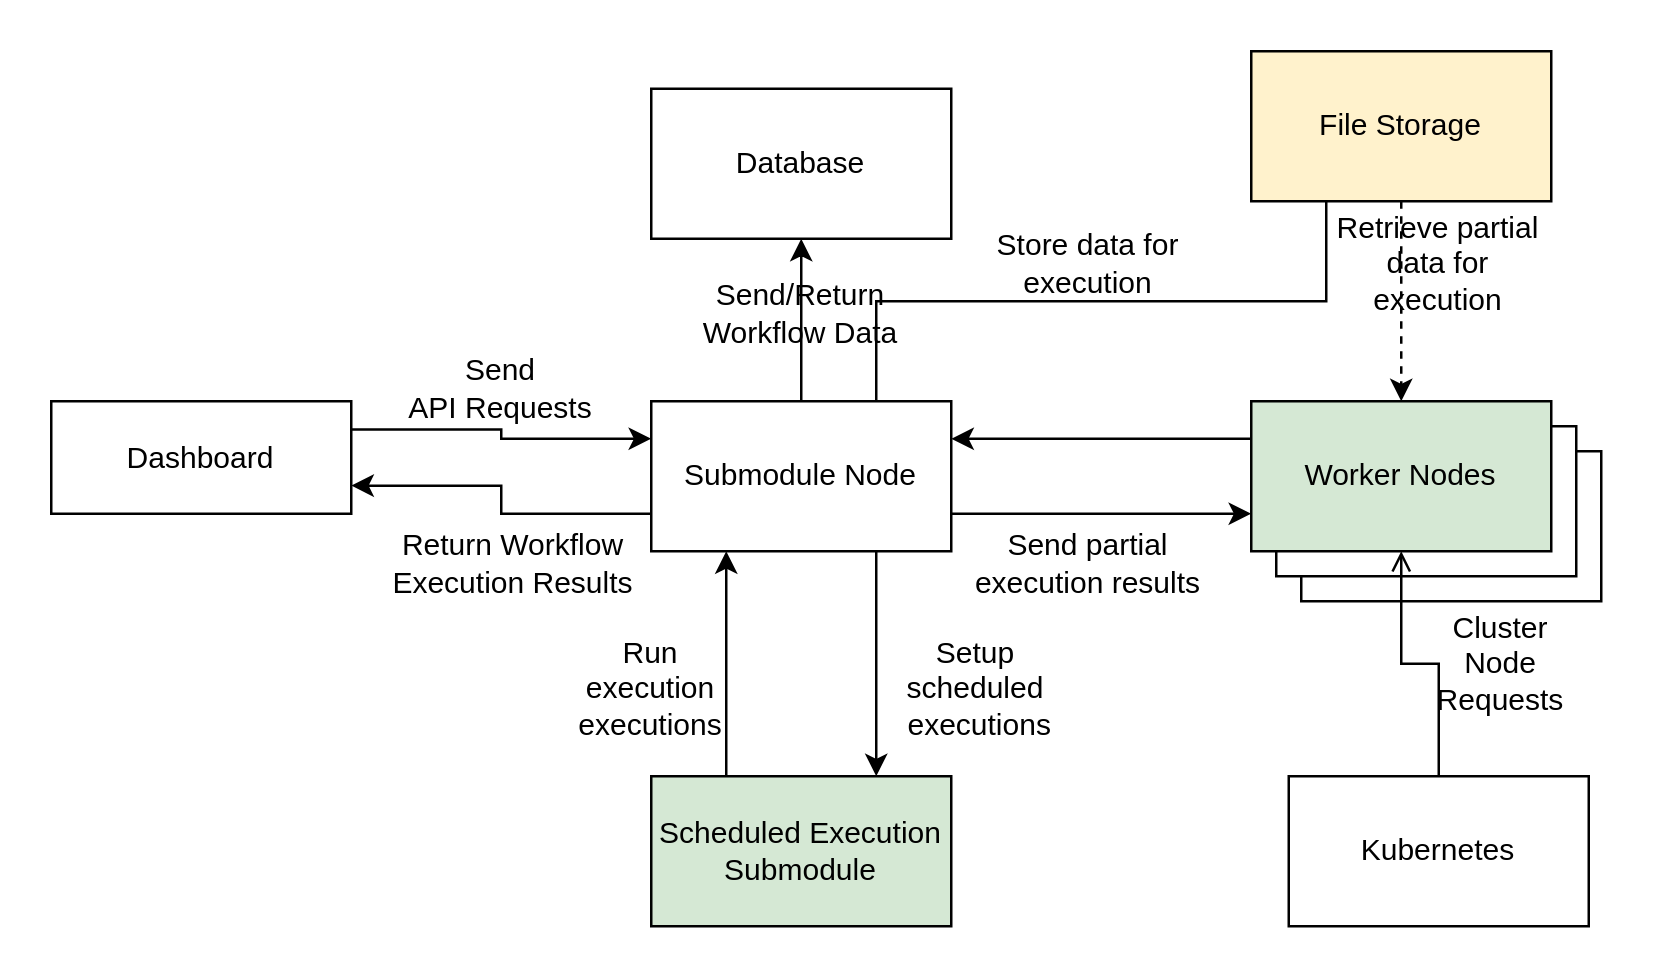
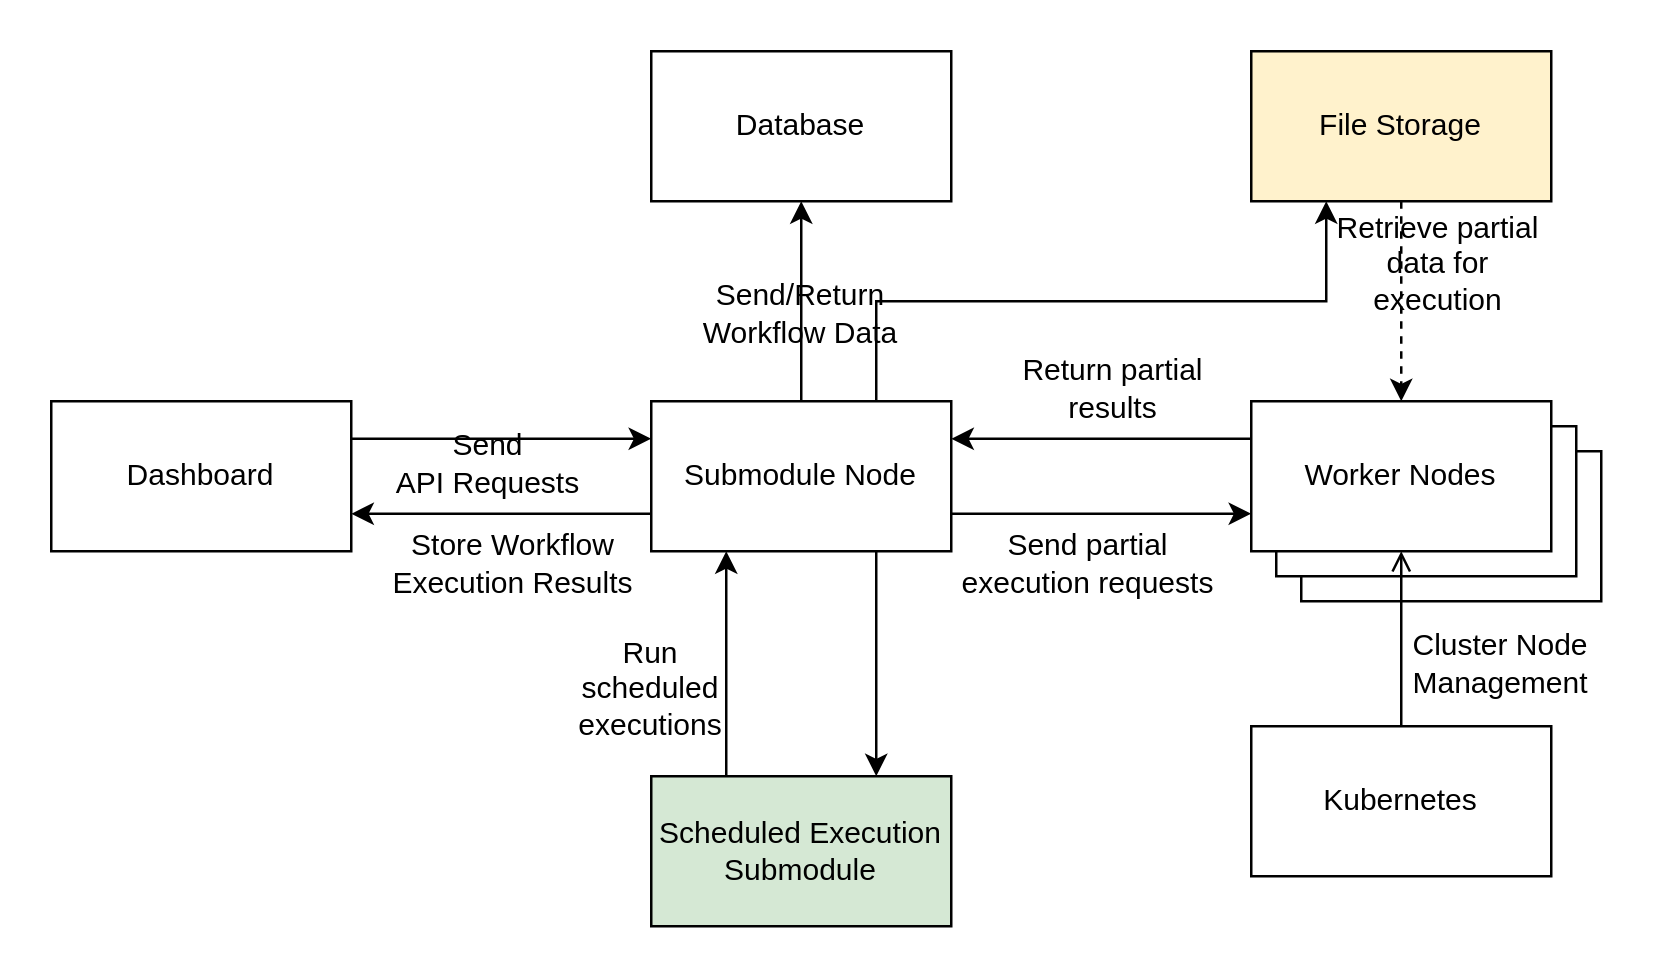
  <mxCell id="0" />
  <mxCell id="1" parent="0" />
  <mxCell id="2" style="edgeStyle=orthogonalEdgeStyle;rounded=0;orthogonalLoop=1;jettySize=auto;html=1;exitX=1;exitY=0.25;exitDx=0;exitDy=0;entryX=0;entryY=0.25;entryDx=0;entryDy=0;" edge="1" parent="1" source="3" target="9"><mxGeometry relative="1" as="geometry" /></mxCell>
- <mxCell id="3" value="Dashboard" style="rounded=0;whiteSpace=wrap;html=1;" vertex="1" parent="1"><mxGeometry x="20" y="160" width="120" height="45" as="geometry" /></mxCell>
+ <mxCell id="3" value="Dashboard" style="rounded=0;whiteSpace=wrap;html=1;" vertex="1" parent="1"><mxGeometry x="20" y="160" width="120" height="60" as="geometry" /></mxCell>
  <mxCell id="4" style="edgeStyle=orthogonalEdgeStyle;rounded=0;orthogonalLoop=1;jettySize=auto;html=1;exitX=0.5;exitY=0;exitDx=0;exitDy=0;entryX=0.5;entryY=1;entryDx=0;entryDy=0;" edge="1" parent="1" source="9" target="10"><mxGeometry relative="1" as="geometry" /></mxCell>
  <mxCell id="5" style="edgeStyle=orthogonalEdgeStyle;rounded=0;orthogonalLoop=1;jettySize=auto;html=1;exitX=1;exitY=0.75;exitDx=0;exitDy=0;entryX=0;entryY=0.75;entryDx=0;entryDy=0;" edge="1" parent="1" source="9" target="18"><mxGeometry relative="1" as="geometry" /></mxCell>
- <mxCell id="6" style="edgeStyle=orthogonalEdgeStyle;rounded=0;orthogonalLoop=1;jettySize=auto;html=1;exitX=0.75;exitY=0;exitDx=0;exitDy=0;entryX=0.25;entryY=1;entryDx=0;entryDy=0;endArrow=none;" edge="1" parent="1" source="9" target="12"><mxGeometry relative="1" as="geometry" /></mxCell>
+ <mxCell id="6" style="edgeStyle=orthogonalEdgeStyle;rounded=0;orthogonalLoop=1;jettySize=auto;html=1;exitX=0.75;exitY=0;exitDx=0;exitDy=0;entryX=0.25;entryY=1;entryDx=0;entryDy=0;" edge="1" parent="1" source="9" target="12"><mxGeometry relative="1" as="geometry" /></mxCell>
  <mxCell id="7" style="edgeStyle=orthogonalEdgeStyle;rounded=0;orthogonalLoop=1;jettySize=auto;html=1;exitX=0;exitY=0.75;exitDx=0;exitDy=0;entryX=1;entryY=0.75;entryDx=0;entryDy=0;" edge="1" parent="1" source="9" target="3"><mxGeometry relative="1" as="geometry" /></mxCell>
  <mxCell id="8" style="edgeStyle=orthogonalEdgeStyle;rounded=0;orthogonalLoop=1;jettySize=auto;html=1;exitX=0.75;exitY=1;exitDx=0;exitDy=0;entryX=0.75;entryY=0;entryDx=0;entryDy=0;" edge="1" parent="1" source="9" target="14"><mxGeometry relative="1" as="geometry" /></mxCell>
  <mxCell id="9" value="Submodule Node" style="rounded=0;whiteSpace=wrap;html=1;" vertex="1" parent="1"><mxGeometry x="260" y="160" width="120" height="60" as="geometry" /></mxCell>
- <mxCell id="10" value="Database" style="rounded=0;whiteSpace=wrap;html=1;" vertex="1" parent="1"><mxGeometry x="260" y="35" width="120" height="60" as="geometry" /></mxCell>
+ <mxCell id="10" value="Database" style="rounded=0;whiteSpace=wrap;html=1;" vertex="1" parent="1"><mxGeometry x="260" y="20" width="120" height="60" as="geometry" /></mxCell>
  <mxCell id="11" style="edgeStyle=orthogonalEdgeStyle;rounded=0;orthogonalLoop=1;jettySize=auto;html=1;exitX=0.5;exitY=1;exitDx=0;exitDy=0;entryX=0.5;entryY=0;entryDx=0;entryDy=0;dashed=1;" edge="1" parent="1" source="12" target="18"><mxGeometry relative="1" as="geometry" /></mxCell>
  <mxCell id="12" value="File Storage" style="rounded=0;whiteSpace=wrap;html=1;fillColor=#fff2cc;" vertex="1" parent="1"><mxGeometry x="500" y="20" width="120" height="60" as="geometry" /></mxCell>
  <mxCell id="13" style="edgeStyle=orthogonalEdgeStyle;rounded=0;orthogonalLoop=1;jettySize=auto;html=1;exitX=0.25;exitY=0;exitDx=0;exitDy=0;entryX=0.25;entryY=1;entryDx=0;entryDy=0;" edge="1" parent="1" source="14" target="9"><mxGeometry relative="1" as="geometry" /></mxCell>
  <mxCell id="14" value="Scheduled Execution Submodule" style="rounded=0;whiteSpace=wrap;html=1;fillColor=#d5e8d4;" vertex="1" parent="1"><mxGeometry x="260" y="310" width="120" height="60" as="geometry" /></mxCell>
  <mxCell id="15" value="" style="group" vertex="1" connectable="0" parent="1"><mxGeometry x="500" y="160" width="140" height="80" as="geometry" /></mxCell>
  <mxCell id="16" value="" style="rounded=0;whiteSpace=wrap;html=1;" vertex="1" parent="15"><mxGeometry x="20" y="20" width="120" height="60" as="geometry" /></mxCell>
  <mxCell id="17" value="" style="rounded=0;whiteSpace=wrap;html=1;" vertex="1" parent="15"><mxGeometry x="10" y="10" width="120" height="60" as="geometry" /></mxCell>
- <mxCell id="18" value="Worker Nodes" style="rounded=0;whiteSpace=wrap;html=1;fillColor=#d5e8d4;" vertex="1" parent="15"><mxGeometry width="120" height="60" as="geometry" /></mxCell>
+ <mxCell id="18" value="Worker Nodes" style="rounded=0;whiteSpace=wrap;html=1;" vertex="1" parent="15"><mxGeometry width="120" height="60" as="geometry" /></mxCell>
  <mxCell id="19" style="edgeStyle=orthogonalEdgeStyle;rounded=0;orthogonalLoop=1;jettySize=auto;html=1;exitX=0;exitY=0.25;exitDx=0;exitDy=0;entryX=1;entryY=0.25;entryDx=0;entryDy=0;" edge="1" parent="1" source="18" target="9"><mxGeometry relative="1" as="geometry" /></mxCell>
- <mxCell id="20" value="Send &lt;br&gt;API Requests" style="text;html=1;strokeColor=none;fillColor=none;align=center;verticalAlign=middle;whiteSpace=wrap;rounded=0;" vertex="1" parent="1"><mxGeometry x="160" y="140" width="80" height="30" as="geometry" /></mxCell>
- <mxCell id="21" value="Return Workflow &lt;br&gt;Execution Results" style="text;html=1;strokeColor=none;fillColor=none;align=center;verticalAlign=middle;whiteSpace=wrap;rounded=0;" vertex="1" parent="1"><mxGeometry x="150" y="210" width="110" height="30" as="geometry" /></mxCell>
+ <mxCell id="20" value="Send &lt;br&gt;API Requests" style="text;html=1;strokeColor=none;fillColor=none;align=center;verticalAlign=middle;whiteSpace=wrap;rounded=0;" vertex="1" parent="1"><mxGeometry x="155" y="170" width="80" height="30" as="geometry" /></mxCell>
+ <mxCell id="21" value="Store Workflow &lt;br&gt;Execution Results" style="text;html=1;strokeColor=none;fillColor=none;align=center;verticalAlign=middle;whiteSpace=wrap;rounded=0;" vertex="1" parent="1"><mxGeometry x="150" y="210" width="110" height="30" as="geometry" /></mxCell>
  <mxCell id="22" value="Send/Return Workflow Data" style="text;html=1;strokeColor=none;fillColor=none;align=center;verticalAlign=middle;whiteSpace=wrap;rounded=0;" vertex="1" parent="1"><mxGeometry x="280" y="110" width="80" height="30" as="geometry" /></mxCell>
  <mxCell id="23" style="edgeStyle=orthogonalEdgeStyle;rounded=0;orthogonalLoop=1;jettySize=auto;html=1;exitX=0.5;exitY=1;exitDx=0;exitDy=0;" edge="1" parent="1" source="22" target="22"><mxGeometry relative="1" as="geometry" /></mxCell>
- <mxCell id="24" value="Setup scheduled&lt;br&gt;&amp;nbsp;executions" style="text;html=1;strokeColor=none;fillColor=none;align=center;verticalAlign=middle;whiteSpace=wrap;rounded=0;" vertex="1" parent="1"><mxGeometry x="360" y="260" width="60" height="30" as="geometry" /></mxCell>
- <mxCell id="25" value="Run execution executions" style="text;html=1;strokeColor=none;fillColor=none;align=center;verticalAlign=middle;whiteSpace=wrap;rounded=0;" vertex="1" parent="1"><mxGeometry x="230" y="260" width="60" height="30" as="geometry" /></mxCell>
- <mxCell id="27" value="Send partial execution results" style="text;html=1;strokeColor=none;fillColor=none;align=center;verticalAlign=middle;whiteSpace=wrap;rounded=0;" vertex="1" parent="1"><mxGeometry x="380" y="210" width="110" height="30" as="geometry" /></mxCell>
- <mxCell id="28" value="Store data for execution" style="text;html=1;strokeColor=none;fillColor=none;align=center;verticalAlign=middle;whiteSpace=wrap;rounded=0;" vertex="1" parent="1"><mxGeometry x="390" y="90" width="90" height="30" as="geometry" /></mxCell>
+ <mxCell id="25" value="Run scheduled executions" style="text;html=1;strokeColor=none;fillColor=none;align=center;verticalAlign=middle;whiteSpace=wrap;rounded=0;" vertex="1" parent="1"><mxGeometry x="230" y="260" width="60" height="30" as="geometry" /></mxCell>
+ <mxCell id="26" value="Return partial results" style="text;html=1;strokeColor=none;fillColor=none;align=center;verticalAlign=middle;whiteSpace=wrap;rounded=0;" vertex="1" parent="1"><mxGeometry x="400" y="140" width="90" height="30" as="geometry" /></mxCell>
+ <mxCell id="27" value="Send partial execution requests" style="text;html=1;strokeColor=none;fillColor=none;align=center;verticalAlign=middle;whiteSpace=wrap;rounded=0;" vertex="1" parent="1"><mxGeometry x="380" y="210" width="110" height="30" as="geometry" /></mxCell>
  <mxCell id="29" value="Retrieve partial data for execution" style="text;html=1;strokeColor=none;fillColor=none;align=center;verticalAlign=middle;whiteSpace=wrap;rounded=0;" vertex="1" parent="1"><mxGeometry x="530" y="90" width="90" height="30" as="geometry" /></mxCell>
  <mxCell id="30" style="edgeStyle=orthogonalEdgeStyle;rounded=0;orthogonalLoop=1;jettySize=auto;html=1;exitX=0.5;exitY=0;exitDx=0;exitDy=0;entryX=0.5;entryY=1;entryDx=0;entryDy=0;endArrow=open;" edge="1" parent="1" source="31" target="18"><mxGeometry relative="1" as="geometry" /></mxCell>
- <mxCell id="31" value="Kubernetes" style="rounded=0;whiteSpace=wrap;html=1;" vertex="1" parent="1"><mxGeometry x="515" y="310" width="120" height="60" as="geometry" /></mxCell>
- <mxCell id="32" value="Cluster Node Requests" style="text;html=1;strokeColor=none;fillColor=none;align=center;verticalAlign=middle;whiteSpace=wrap;rounded=0;" vertex="1" parent="1"><mxGeometry x="570" y="250" width="60" height="30" as="geometry" /></mxCell>
+ <mxCell id="31" value="Kubernetes" style="rounded=0;whiteSpace=wrap;html=1;" vertex="1" parent="1"><mxGeometry x="500" y="290" width="120" height="60" as="geometry" /></mxCell>
+ <mxCell id="32" value="Cluster Node Management" style="text;html=1;strokeColor=none;fillColor=none;align=center;verticalAlign=middle;whiteSpace=wrap;rounded=0;" vertex="1" parent="1"><mxGeometry x="570" y="250" width="60" height="30" as="geometry" /></mxCell>
